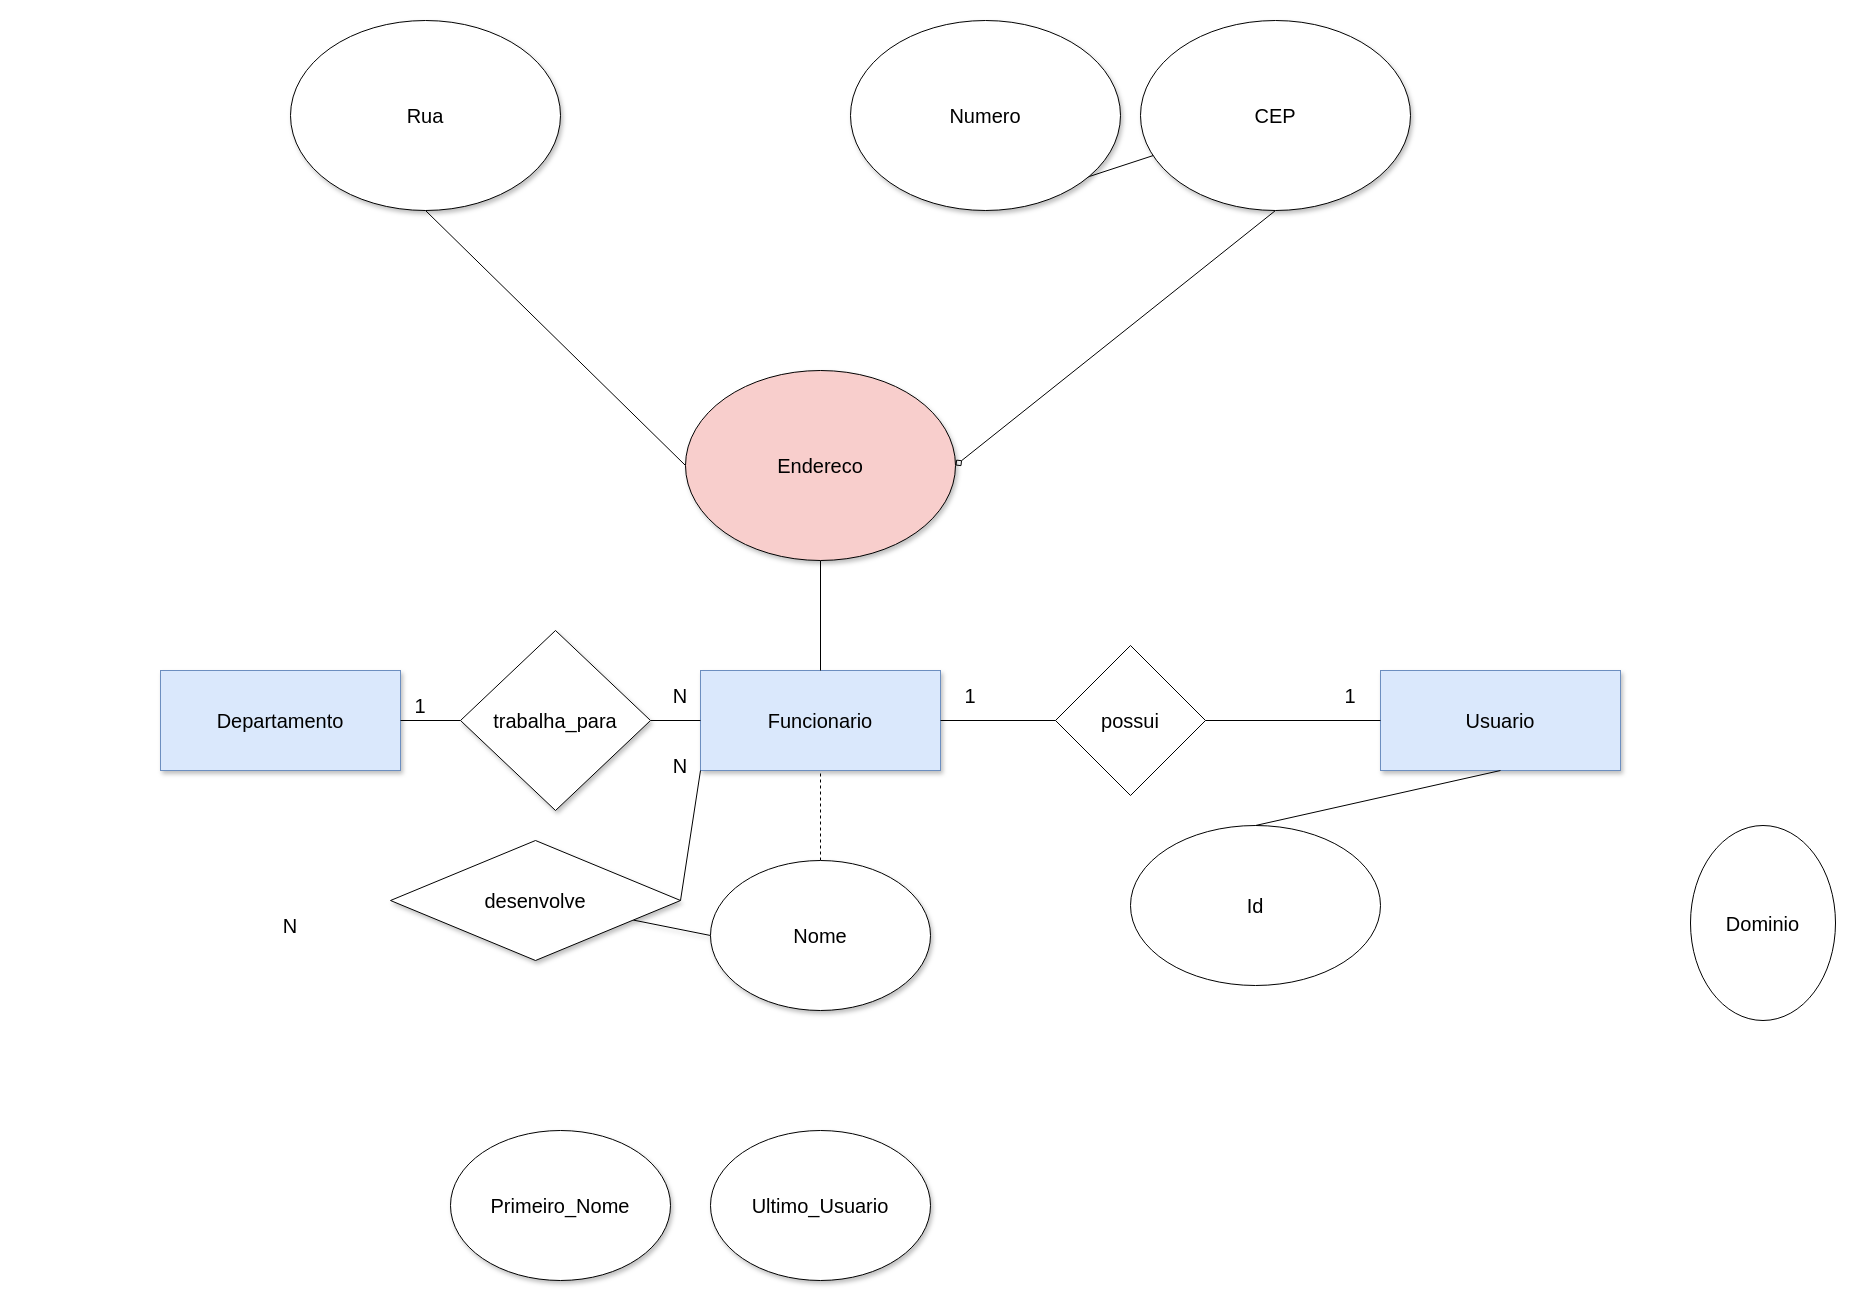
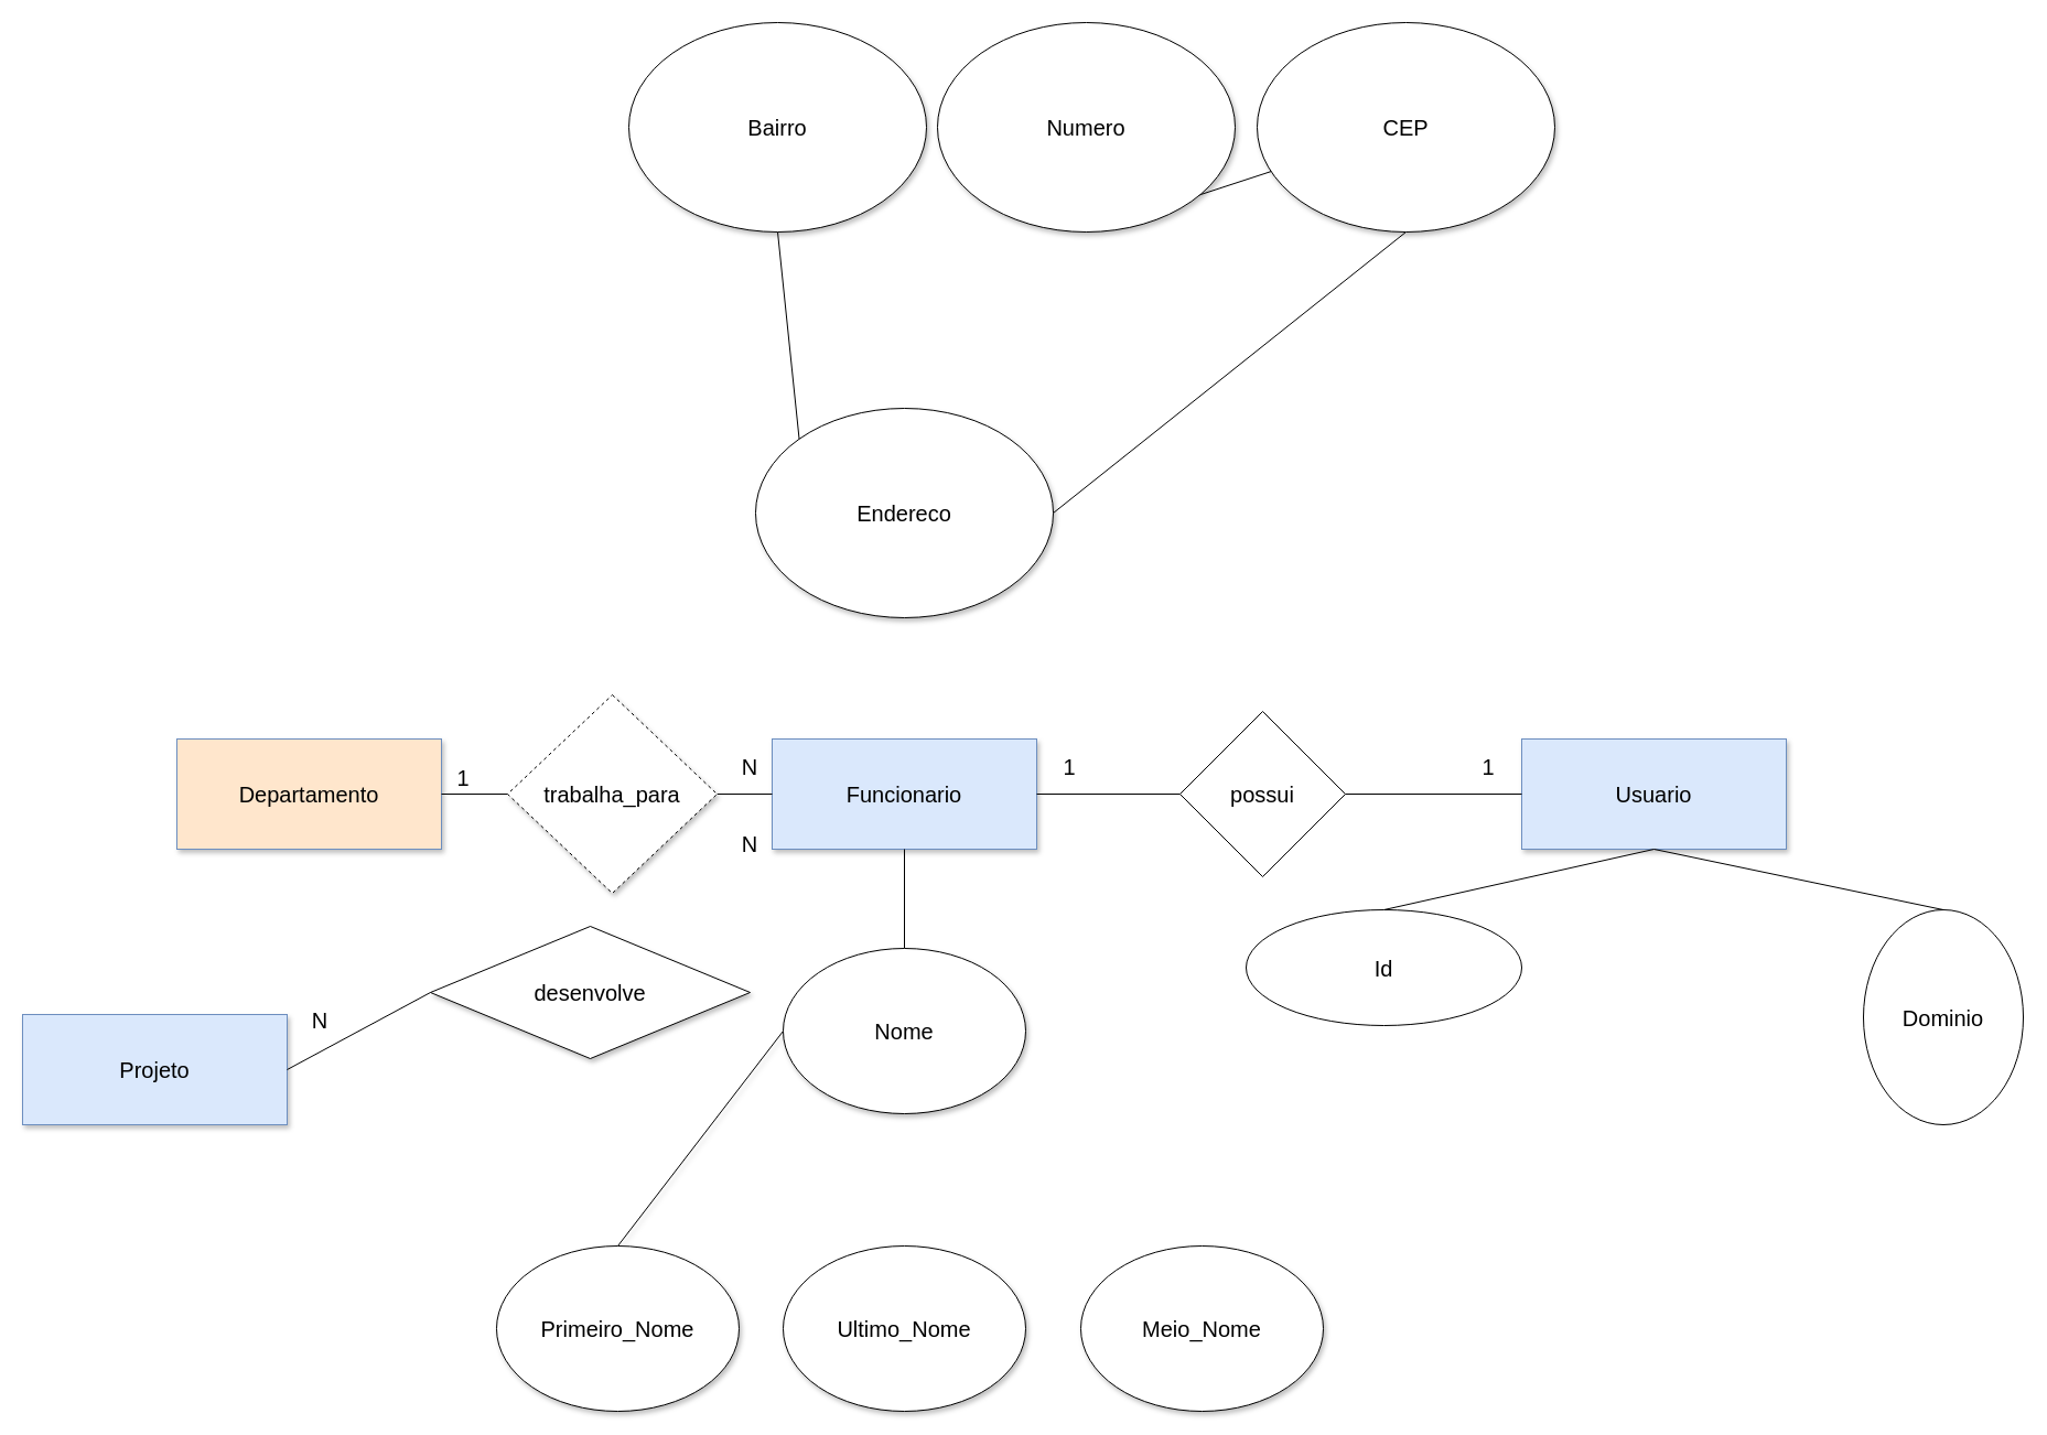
  <mxCell id="0" />
  <mxCell id="1" parent="0" />
  <mxCell id="2" value="&lt;font style=&quot;font-size: 20px;&quot;&gt;Funcionario&lt;/font&gt;" style="rounded=0;whiteSpace=wrap;html=1;fillColor=#dae8fc;strokeColor=#6c8ebf;shadow=1;" vertex="1" parent="1"><mxGeometry x="700" y="670" width="240" height="100" as="geometry" /></mxCell>
- <mxCell id="3" style="edgeStyle=none;html=1;exitX=0;exitY=0.5;exitDx=0;exitDy=0;endArrow=none;endFill=0;shadow=1;" edge="1" parent="1" source="5" target="36"><mxGeometry relative="1" as="geometry"><mxPoint x="550" y="1130" as="targetPoint" /></mxGeometry></mxCell>
- <mxCell id="4" style="edgeStyle=none;html=1;exitX=0.5;exitY=0;exitDx=0;exitDy=0;entryX=0.5;entryY=1;entryDx=0;entryDy=0;endArrow=none;endFill=0;dashed=1;" edge="1" parent="1" source="5" target="2"><mxGeometry relative="1" as="geometry" /></mxCell>
+ <mxCell id="3" style="edgeStyle=none;html=1;exitX=0;exitY=0.5;exitDx=0;exitDy=0;entryX=0.5;entryY=0;entryDx=0;entryDy=0;endArrow=none;endFill=0;shadow=1;" edge="1" parent="1" source="5" target="6"><mxGeometry relative="1" as="geometry"><mxPoint x="550" y="1130" as="targetPoint" /></mxGeometry></mxCell>
+ <mxCell id="4" style="edgeStyle=none;html=1;exitX=0.5;exitY=0;exitDx=0;exitDy=0;entryX=0.5;entryY=1;entryDx=0;entryDy=0;endArrow=none;endFill=0;" edge="1" parent="1" source="5" target="2"><mxGeometry relative="1" as="geometry" /></mxCell>
  <mxCell id="5" value="&lt;font style=&quot;font-size: 20px;&quot;&gt;Nome&lt;/font&gt;" style="ellipse;whiteSpace=wrap;html=1;shadow=1;" vertex="1" parent="1"><mxGeometry x="710" y="860" width="220" height="150" as="geometry" /></mxCell>
  <mxCell id="6" value="&lt;span style=&quot;font-size: 20px;&quot;&gt;Primeiro_Nome&lt;/span&gt;" style="ellipse;whiteSpace=wrap;html=1;shadow=1;" vertex="1" parent="1"><mxGeometry x="450" y="1130" width="220" height="150" as="geometry" /></mxCell>
- <mxCell id="8" value="&lt;span style=&quot;font-size: 20px;&quot;&gt;Ultimo_Usuario&lt;/span&gt;" style="ellipse;whiteSpace=wrap;html=1;shadow=1;" vertex="1" parent="1"><mxGeometry x="710" y="1130" width="220" height="150" as="geometry" /></mxCell>
- <mxCell id="9" style="edgeStyle=none;html=1;exitX=0.5;exitY=1;exitDx=0;exitDy=0;entryX=0;entryY=0.5;entryDx=0;entryDy=0;endArrow=none;endFill=0;" edge="1" parent="1" source="10" target="12"><mxGeometry relative="1" as="geometry" /></mxCell>
- <mxCell id="10" value="&lt;font style=&quot;font-size: 20px;&quot;&gt;Rua&lt;/font&gt;" style="ellipse;whiteSpace=wrap;html=1;shadow=1;" vertex="1" parent="1"><mxGeometry x="290" y="20" width="270" height="190" as="geometry" /></mxCell>
- <mxCell id="11" style="edgeStyle=none;html=1;exitX=0.5;exitY=1;exitDx=0;exitDy=0;entryX=0.5;entryY=0;entryDx=0;entryDy=0;endArrow=none;endFill=0;" edge="1" parent="1" source="12" target="2"><mxGeometry relative="1" as="geometry" /></mxCell>
- <mxCell id="12" value="&lt;font style=&quot;font-size: 20px;&quot;&gt;Endereco&lt;/font&gt;" style="ellipse;whiteSpace=wrap;html=1;shadow=1;fillColor=#f8cecc;" vertex="1" parent="1"><mxGeometry x="685" y="370" width="270" height="190" as="geometry" /></mxCell>
+ <mxCell id="7" value="&lt;span style=&quot;font-size: 20px;&quot;&gt;Meio_Nome&lt;/span&gt;" style="ellipse;whiteSpace=wrap;html=1;shadow=1;" vertex="1" parent="1"><mxGeometry x="980" y="1130" width="220" height="150" as="geometry" /></mxCell>
+ <mxCell id="8" value="&lt;span style=&quot;font-size: 20px;&quot;&gt;Ultimo_Nome&lt;/span&gt;" style="ellipse;whiteSpace=wrap;html=1;shadow=1;" vertex="1" parent="1"><mxGeometry x="710" y="1130" width="220" height="150" as="geometry" /></mxCell>
+ <mxCell id="12" value="&lt;font style=&quot;font-size: 20px;&quot;&gt;Endereco&lt;/font&gt;" style="ellipse;whiteSpace=wrap;html=1;shadow=1;" vertex="1" parent="1"><mxGeometry x="685" y="370" width="270" height="190" as="geometry" /></mxCell>
  <mxCell id="13" style="edgeStyle=none;html=1;exitX=0.5;exitY=1;exitDx=0;exitDy=0;endArrow=none;endFill=0;" edge="1" parent="1" source="14" target="18"><mxGeometry relative="1" as="geometry" /></mxCell>
  <mxCell id="14" value="&lt;font style=&quot;font-size: 20px;&quot;&gt;Numero&lt;/font&gt;" style="ellipse;whiteSpace=wrap;html=1;shadow=1;" vertex="1" parent="1"><mxGeometry x="850" y="20" width="270" height="190" as="geometry" /></mxCell>
- <mxCell id="17" style="edgeStyle=none;html=1;exitX=0.5;exitY=1;exitDx=0;exitDy=0;entryX=1;entryY=0.5;entryDx=0;entryDy=0;endArrow=diamond;endFill=0;" edge="1" parent="1" source="18" target="12"><mxGeometry relative="1" as="geometry" /></mxCell>
+ <mxCell id="15" style="edgeStyle=none;html=1;exitX=0.5;exitY=1;exitDx=0;exitDy=0;entryX=0;entryY=0;entryDx=0;entryDy=0;endArrow=none;endFill=0;" edge="1" parent="1" source="16" target="12"><mxGeometry relative="1" as="geometry" /></mxCell>
+ <mxCell id="16" value="&lt;font style=&quot;font-size: 20px;&quot;&gt;Bairro&lt;/font&gt;" style="ellipse;whiteSpace=wrap;html=1;shadow=1;" vertex="1" parent="1"><mxGeometry x="570" y="20" width="270" height="190" as="geometry" /></mxCell>
+ <mxCell id="17" style="edgeStyle=none;html=1;exitX=0.5;exitY=1;exitDx=0;exitDy=0;entryX=1;entryY=0.5;entryDx=0;entryDy=0;endArrow=none;endFill=0;" edge="1" parent="1" source="18" target="12"><mxGeometry relative="1" as="geometry" /></mxCell>
  <mxCell id="18" value="&lt;font style=&quot;font-size: 20px;&quot;&gt;CEP&lt;/font&gt;" style="ellipse;whiteSpace=wrap;html=1;shadow=1;" vertex="1" parent="1"><mxGeometry x="1140" y="20" width="270" height="190" as="geometry" /></mxCell>
  <mxCell id="19" style="edgeStyle=none;html=1;endArrow=none;endFill=0;" edge="1" parent="1" source="22" target="2"><mxGeometry relative="1" as="geometry" /></mxCell>
- <mxCell id="20" value="&lt;font style=&quot;font-size: 20px;&quot;&gt;Departamento&lt;/font&gt;" style="rounded=0;whiteSpace=wrap;html=1;fillColor=#dae8fc;strokeColor=#6c8ebf;shadow=1;" vertex="1" parent="1"><mxGeometry x="160" y="670" width="240" height="100" as="geometry" /></mxCell>
+ <mxCell id="20" value="&lt;font style=&quot;font-size: 20px;&quot;&gt;Departamento&lt;/font&gt;" style="rounded=0;whiteSpace=wrap;html=1;fillColor=#ffe6cc;strokeColor=#6c8ebf;shadow=1;" vertex="1" parent="1"><mxGeometry x="160" y="670" width="240" height="100" as="geometry" /></mxCell>
  <mxCell id="21" value="" style="edgeStyle=none;html=1;endArrow=none;endFill=0;" edge="1" parent="1" source="20" target="22"><mxGeometry relative="1" as="geometry"><mxPoint x="400" y="720" as="sourcePoint" /><mxPoint x="700" y="720" as="targetPoint" /></mxGeometry></mxCell>
- <mxCell id="22" value="&lt;font style=&quot;font-size: 20px;&quot;&gt;trabalha_para&lt;/font&gt;" style="rhombus;whiteSpace=wrap;html=1;shadow=1;" vertex="1" parent="1"><mxGeometry x="460" y="630" width="190" height="180" as="geometry" /></mxCell>
+ <mxCell id="22" value="&lt;font style=&quot;font-size: 20px;&quot;&gt;trabalha_para&lt;/font&gt;" style="rhombus;whiteSpace=wrap;html=1;shadow=1;dashed=1;" vertex="1" parent="1"><mxGeometry x="460" y="630" width="190" height="180" as="geometry" /></mxCell>
  <mxCell id="23" value="&lt;font style=&quot;font-size: 20px;&quot;&gt;1&lt;/font&gt;" style="text;html=1;align=center;verticalAlign=middle;whiteSpace=wrap;rounded=0;" vertex="1" parent="1"><mxGeometry x="390" y="690" width="60" height="30" as="geometry" /></mxCell>
  <mxCell id="24" value="&lt;font style=&quot;font-size: 20px;&quot;&gt;N&lt;/font&gt;" style="text;html=1;align=center;verticalAlign=middle;whiteSpace=wrap;rounded=0;" vertex="1" parent="1"><mxGeometry x="650" y="680" width="60" height="30" as="geometry" /></mxCell>
  <mxCell id="25" value="&lt;font style=&quot;font-size: 20px;&quot;&gt;Usuario&lt;/font&gt;" style="rounded=0;whiteSpace=wrap;html=1;fillColor=#dae8fc;strokeColor=#6c8ebf;shadow=1;" vertex="1" parent="1"><mxGeometry x="1380" y="670" width="240" height="100" as="geometry" /></mxCell>
- <mxCell id="26" value="&lt;font style=&quot;font-size: 20px;&quot;&gt;possui&lt;/font&gt;" style="rhombus;whiteSpace=wrap;html=1;" vertex="1" parent="1"><mxGeometry x="1055" y="645" width="150" height="150" as="geometry" /></mxCell>
+ <mxCell id="26" value="&lt;font style=&quot;font-size: 20px;&quot;&gt;possui&lt;/font&gt;" style="rhombus;whiteSpace=wrap;html=1;" vertex="1" parent="1"><mxGeometry x="1070" y="645" width="150" height="150" as="geometry" /></mxCell>
  <mxCell id="27" value="&lt;font style=&quot;font-size: 20px;&quot;&gt;Dominio&lt;/font&gt;" style="ellipse;whiteSpace=wrap;html=1;" vertex="1" parent="1"><mxGeometry x="1690" y="825" width="145" height="195" as="geometry" /></mxCell>
- <mxCell id="28" value="&lt;font style=&quot;font-size: 20px;&quot;&gt;Id&lt;/font&gt;" style="ellipse;whiteSpace=wrap;html=1;" vertex="1" parent="1"><mxGeometry x="1130" y="825" width="250" height="160" as="geometry" /></mxCell>
+ <mxCell id="28" value="&lt;font style=&quot;font-size: 20px;&quot;&gt;Id&lt;/font&gt;" style="ellipse;whiteSpace=wrap;html=1;" vertex="1" parent="1"><mxGeometry x="1130" y="825" width="250" height="105" as="geometry" /></mxCell>
  <mxCell id="29" value="" style="endArrow=none;html=1;exitX=0.5;exitY=0;exitDx=0;exitDy=0;entryX=0.5;entryY=1;entryDx=0;entryDy=0;" edge="1" parent="1" source="28" target="25"><mxGeometry width="50" height="50" relative="1" as="geometry"><mxPoint x="1270" y="785" as="sourcePoint" /><mxPoint x="1320" y="735" as="targetPoint" /></mxGeometry></mxCell>
+ <mxCell id="30" value="" style="endArrow=none;html=1;entryX=0.5;entryY=1;entryDx=0;entryDy=0;exitX=0.5;exitY=0;exitDx=0;exitDy=0;" edge="1" parent="1" source="27" target="25"><mxGeometry width="50" height="50" relative="1" as="geometry"><mxPoint x="1840" y="945" as="sourcePoint" /><mxPoint x="1890" y="895" as="targetPoint" /></mxGeometry></mxCell>
  <mxCell id="31" value="" style="endArrow=none;html=1;entryX=0;entryY=0.5;entryDx=0;entryDy=0;exitX=1;exitY=0.5;exitDx=0;exitDy=0;" edge="1" parent="1" source="26" target="25"><mxGeometry width="50" height="50" relative="1" as="geometry"><mxPoint x="1900" y="660" as="sourcePoint" /><mxPoint x="1950" y="610" as="targetPoint" /></mxGeometry></mxCell>
  <mxCell id="32" value="" style="endArrow=none;html=1;exitX=1;exitY=0.5;exitDx=0;exitDy=0;entryX=0;entryY=0.5;entryDx=0;entryDy=0;" edge="1" parent="1" source="2" target="26"><mxGeometry width="50" height="50" relative="1" as="geometry"><mxPoint x="1090" y="780" as="sourcePoint" /><mxPoint x="1140" y="730" as="targetPoint" /></mxGeometry></mxCell>
  <mxCell id="33" value="&lt;font style=&quot;font-size: 20px;&quot;&gt;1&lt;/font&gt;" style="text;html=1;align=center;verticalAlign=middle;whiteSpace=wrap;rounded=0;" vertex="1" parent="1"><mxGeometry x="940" y="680" width="60" height="30" as="geometry" /></mxCell>
  <mxCell id="34" value="&lt;font style=&quot;font-size: 20px;&quot;&gt;1&lt;/font&gt;" style="text;html=1;align=center;verticalAlign=middle;whiteSpace=wrap;rounded=0;" vertex="1" parent="1"><mxGeometry x="1320" y="680" width="60" height="30" as="geometry" /></mxCell>
+ <mxCell id="35" value="&lt;font style=&quot;font-size: 20px;&quot;&gt;Projeto&lt;/font&gt;" style="rounded=0;whiteSpace=wrap;html=1;fillColor=#dae8fc;strokeColor=#6c8ebf;shadow=1;" vertex="1" parent="1"><mxGeometry x="20" y="920" width="240" height="100" as="geometry" /></mxCell>
  <mxCell id="36" value="&lt;font style=&quot;font-size: 20px;&quot;&gt;desenvolve&lt;/font&gt;" style="rhombus;whiteSpace=wrap;html=1;shadow=1;" vertex="1" parent="1"><mxGeometry x="390" y="840" width="290" height="120" as="geometry" /></mxCell>
- <mxCell id="38" value="" style="endArrow=none;html=1;entryX=0;entryY=1;entryDx=0;entryDy=0;exitX=1;exitY=0.5;exitDx=0;exitDy=0;" edge="1" parent="1" source="36" target="2"><mxGeometry width="50" height="50" relative="1" as="geometry"><mxPoint x="555" y="865" as="sourcePoint" /><mxPoint x="685" y="825" as="targetPoint" /></mxGeometry></mxCell>
+ <mxCell id="37" value="" style="endArrow=none;html=1;entryX=0;entryY=0.5;entryDx=0;entryDy=0;exitX=1;exitY=0.5;exitDx=0;exitDy=0;" edge="1" parent="1" source="35" target="36"><mxGeometry width="50" height="50" relative="1" as="geometry"><mxPoint x="310" y="1000" as="sourcePoint" /><mxPoint x="360" y="950" as="targetPoint" /></mxGeometry></mxCell>
  <mxCell id="39" value="&lt;font style=&quot;font-size: 20px;&quot;&gt;N&lt;/font&gt;" style="text;html=1;align=center;verticalAlign=middle;whiteSpace=wrap;rounded=0;" vertex="1" parent="1"><mxGeometry x="650" y="750" width="60" height="30" as="geometry" /></mxCell>
  <mxCell id="40" value="&lt;font style=&quot;font-size: 20px;&quot;&gt;N&lt;/font&gt;" style="text;html=1;align=center;verticalAlign=middle;whiteSpace=wrap;rounded=0;" vertex="1" parent="1"><mxGeometry x="260" y="910" width="60" height="30" as="geometry" /></mxCell>
